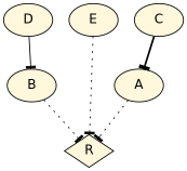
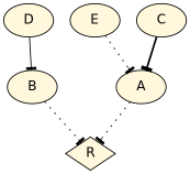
  digraph {
    node [fillcolor=cornsilk fontname=Helvetica shape=ellipse style=filled]
    edge [arrowhead=tee fontname=Helvetica style=dotted]
    n1 [label=D]
    n2 [label=B]
    n3 [label=R shape=diamond]
    n4 [label=A]
    n5 [label=E]
    n6 [label=C]
    n1 -> n2 [style=solid]
    n2 -> n3
    n4 -> n3
-   n5 -> n3
+   n5 -> n4
    n6 -> n4 [style=bold]
  }
